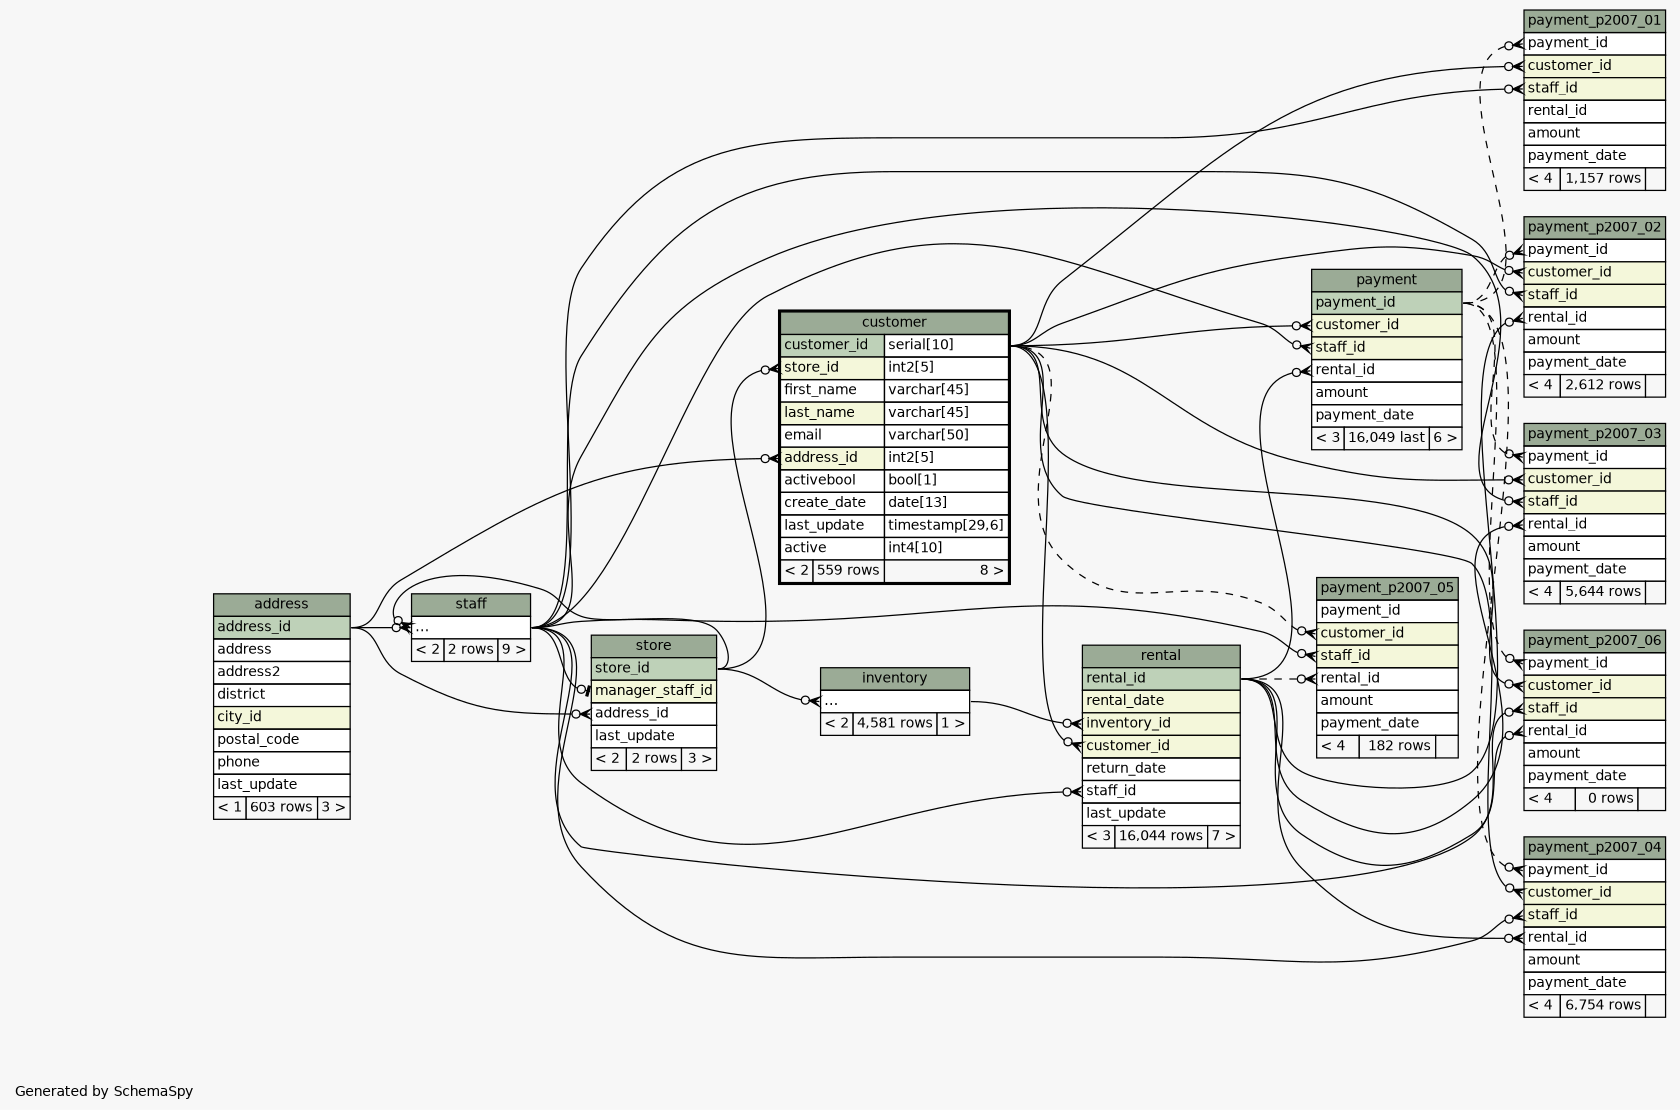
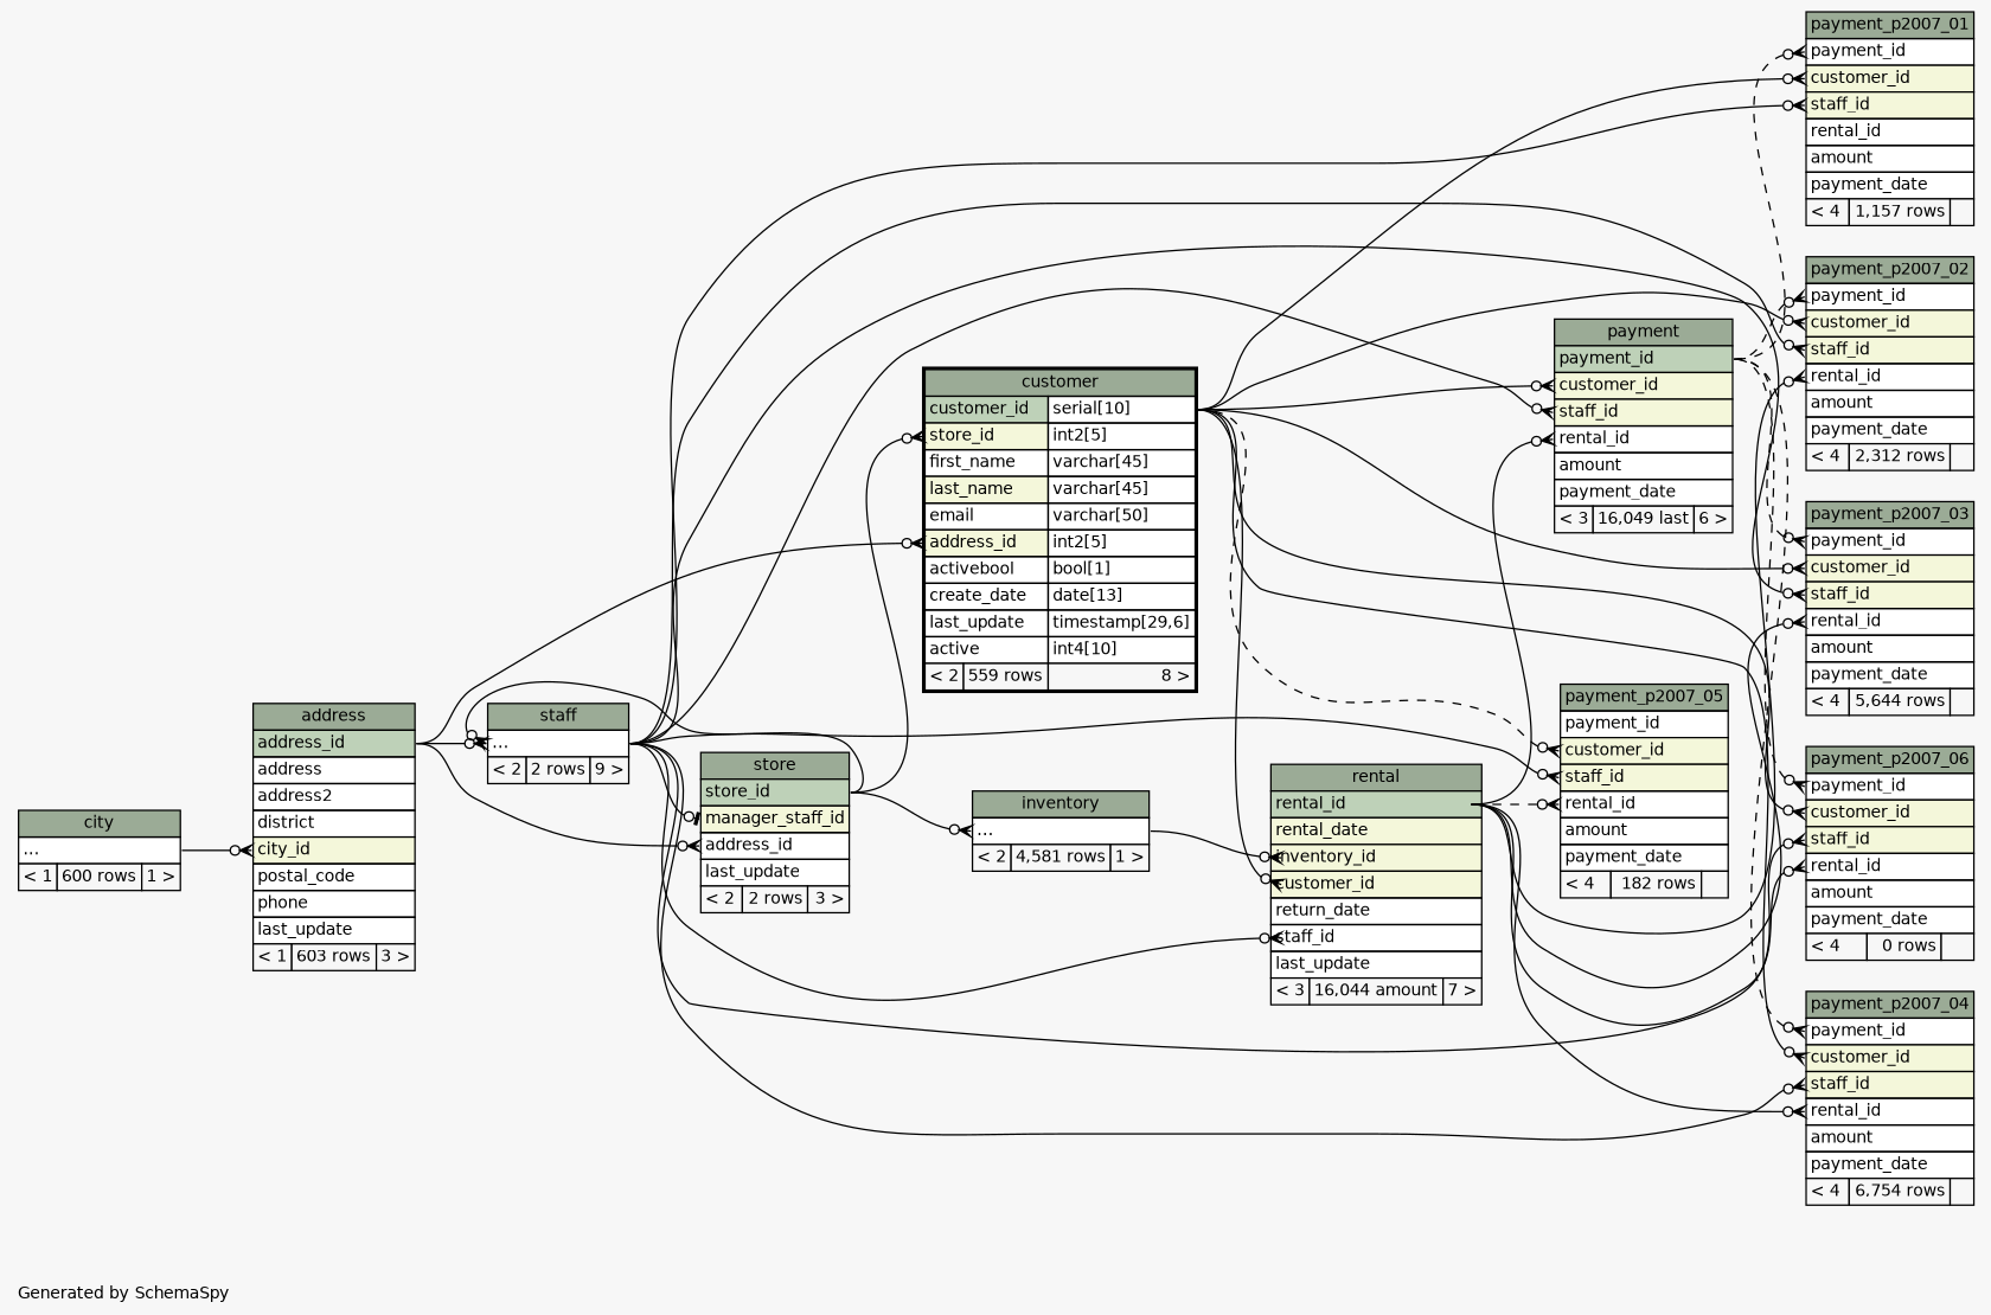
  digraph {
    bgcolor="#f7f7f7"
    fontname=Helvetica
    fontsize=11
    label="\nGenerated by SchemaSpy"
    labeljust=l
    nodesep=0.18
    rankdir=RL
    ranksep=0.46
    node [fontname=Helvetica fontsize=11 shape=plaintext]
    edge [arrowhead=none arrowsize=0.8 arrowtail=crowodot dir=back headport="elipses:e" tailport="customer_id:w"]
    n1 [label=<     <TABLE BORDER="0" CELLBORDER="1" CELLSPACING="0" BGCOLOR="#ffffff">       <TR><TD COLSPAN="3" BGCOLOR="#9bab96" ALIGN="CENTER">address</TD></TR>       <TR><TD PORT="address_id" COLSPAN="3" BGCOLOR="#bed1b8" ALIGN="LEFT">address_id</TD></TR>       <TR><TD PORT="address" COLSPAN="3" ALIGN="LEFT">address</TD></TR>       <TR><TD PORT="address2" COLSPAN="3" ALIGN="LEFT">address2</TD></TR>       <TR><TD PORT="district" COLSPAN="3" ALIGN="LEFT">district</TD></TR>       <TR><TD PORT="city_id" COLSPAN="3" BGCOLOR="#f4f7da" ALIGN="LEFT">city_id</TD></TR>       <TR><TD PORT="postal_code" COLSPAN="3" ALIGN="LEFT">postal_code</TD></TR>       <TR><TD PORT="phone" COLSPAN="3" ALIGN="LEFT">phone</TD></TR>       <TR><TD PORT="last_update" COLSPAN="3" ALIGN="LEFT">last_update</TD></TR>       <TR><TD ALIGN="LEFT" BGCOLOR="#f7f7f7">&lt; 1</TD><TD ALIGN="RIGHT" BGCOLOR="#f7f7f7">603 rows</TD><TD ALIGN="RIGHT" BGCOLOR="#f7f7f7">3 &gt;</TD></TR>     </TABLE>>]
+   n2 [label=<     <TABLE BORDER="0" CELLBORDER="1" CELLSPACING="0" BGCOLOR="#ffffff">       <TR><TD COLSPAN="3" BGCOLOR="#9bab96" ALIGN="CENTER">city</TD></TR>       <TR><TD PORT="elipses" COLSPAN="3" ALIGN="LEFT">...</TD></TR>       <TR><TD ALIGN="LEFT" BGCOLOR="#f7f7f7">&lt; 1</TD><TD ALIGN="RIGHT" BGCOLOR="#f7f7f7">600 rows</TD><TD ALIGN="RIGHT" BGCOLOR="#f7f7f7">1 &gt;</TD></TR>     </TABLE>>]
    n3 [label=<     <TABLE BORDER="2" CELLBORDER="1" CELLSPACING="0" BGCOLOR="#ffffff">       <TR><TD COLSPAN="3" BGCOLOR="#9bab96" ALIGN="CENTER">customer</TD></TR>       <TR><TD PORT="customer_id" COLSPAN="2" BGCOLOR="#bed1b8" ALIGN="LEFT">customer_id</TD><TD PORT="customer_id.type" ALIGN="LEFT">serial[10]</TD></TR>       <TR><TD PORT="store_id" COLSPAN="2" BGCOLOR="#f4f7da" ALIGN="LEFT">store_id</TD><TD PORT="store_id.type" ALIGN="LEFT">int2[5]</TD></TR>       <TR><TD PORT="first_name" COLSPAN="2" ALIGN="LEFT">first_name</TD><TD PORT="first_name.type" ALIGN="LEFT">varchar[45]</TD></TR>       <TR><TD PORT="last_name" COLSPAN="2" BGCOLOR="#f4f7da" ALIGN="LEFT">last_name</TD><TD PORT="last_name.type" ALIGN="LEFT">varchar[45]</TD></TR>       <TR><TD PORT="email" COLSPAN="2" ALIGN="LEFT">email</TD><TD PORT="email.type" ALIGN="LEFT">varchar[50]</TD></TR>       <TR><TD PORT="address_id" COLSPAN="2" BGCOLOR="#f4f7da" ALIGN="LEFT">address_id</TD><TD PORT="address_id.type" ALIGN="LEFT">int2[5]</TD></TR>       <TR><TD PORT="activebool" COLSPAN="2" ALIGN="LEFT">activebool</TD><TD PORT="activebool.type" ALIGN="LEFT">bool[1]</TD></TR>       <TR><TD PORT="create_date" COLSPAN="2" ALIGN="LEFT">create_date</TD><TD PORT="create_date.type" ALIGN="LEFT">date[13]</TD></TR>       <TR><TD PORT="last_update" COLSPAN="2" ALIGN="LEFT">last_update</TD><TD PORT="last_update.type" ALIGN="LEFT">timestamp[29,6]</TD></TR>       <TR><TD PORT="active" COLSPAN="2" ALIGN="LEFT">active</TD><TD PORT="active.type" ALIGN="LEFT">int4[10]</TD></TR>       <TR><TD ALIGN="LEFT" BGCOLOR="#f7f7f7">&lt; 2</TD><TD ALIGN="RIGHT" BGCOLOR="#f7f7f7">559 rows</TD><TD ALIGN="RIGHT" BGCOLOR="#f7f7f7">8 &gt;</TD></TR>     </TABLE>>]
    n4 [label=<     <TABLE BORDER="0" CELLBORDER="1" CELLSPACING="0" BGCOLOR="#ffffff">       <TR><TD COLSPAN="3" BGCOLOR="#9bab96" ALIGN="CENTER">store</TD></TR>       <TR><TD PORT="store_id" COLSPAN="3" BGCOLOR="#bed1b8" ALIGN="LEFT">store_id</TD></TR>       <TR><TD PORT="manager_staff_id" COLSPAN="3" BGCOLOR="#f4f7da" ALIGN="LEFT">manager_staff_id</TD></TR>       <TR><TD PORT="address_id" COLSPAN="3" ALIGN="LEFT">address_id</TD></TR>       <TR><TD PORT="last_update" COLSPAN="3" ALIGN="LEFT">last_update</TD></TR>       <TR><TD ALIGN="LEFT" BGCOLOR="#f7f7f7">&lt; 2</TD><TD ALIGN="RIGHT" BGCOLOR="#f7f7f7">2 rows</TD><TD ALIGN="RIGHT" BGCOLOR="#f7f7f7">3 &gt;</TD></TR>     </TABLE>>]
    n5 [label=<     <TABLE BORDER="0" CELLBORDER="1" CELLSPACING="0" BGCOLOR="#ffffff">       <TR><TD COLSPAN="3" BGCOLOR="#9bab96" ALIGN="CENTER">staff</TD></TR>       <TR><TD PORT="elipses" COLSPAN="3" ALIGN="LEFT">...</TD></TR>       <TR><TD ALIGN="LEFT" BGCOLOR="#f7f7f7">&lt; 2</TD><TD ALIGN="RIGHT" BGCOLOR="#f7f7f7">2 rows</TD><TD ALIGN="RIGHT" BGCOLOR="#f7f7f7">9 &gt;</TD></TR>     </TABLE>>]
    n6 [label=<     <TABLE BORDER="0" CELLBORDER="1" CELLSPACING="0" BGCOLOR="#ffffff">       <TR><TD COLSPAN="3" BGCOLOR="#9bab96" ALIGN="CENTER">inventory</TD></TR>       <TR><TD PORT="elipses" COLSPAN="3" ALIGN="LEFT">...</TD></TR>       <TR><TD ALIGN="LEFT" BGCOLOR="#f7f7f7">&lt; 2</TD><TD ALIGN="RIGHT" BGCOLOR="#f7f7f7">4,581 rows</TD><TD ALIGN="RIGHT" BGCOLOR="#f7f7f7">1 &gt;</TD></TR>     </TABLE>>]
    n7 [label=<     <TABLE BORDER="0" CELLBORDER="1" CELLSPACING="0" BGCOLOR="#ffffff">       <TR><TD COLSPAN="3" BGCOLOR="#9bab96" ALIGN="CENTER">payment</TD></TR>       <TR><TD PORT="payment_id" COLSPAN="3" BGCOLOR="#bed1b8" ALIGN="LEFT">payment_id</TD></TR>       <TR><TD PORT="customer_id" COLSPAN="3" BGCOLOR="#f4f7da" ALIGN="LEFT">customer_id</TD></TR>       <TR><TD PORT="staff_id" COLSPAN="3" BGCOLOR="#f4f7da" ALIGN="LEFT">staff_id</TD></TR>       <TR><TD PORT="rental_id" COLSPAN="3" ALIGN="LEFT">rental_id</TD></TR>       <TR><TD PORT="amount" COLSPAN="3" ALIGN="LEFT">amount</TD></TR>       <TR><TD PORT="payment_date" COLSPAN="3" ALIGN="LEFT">payment_date</TD></TR>       <TR><TD ALIGN="LEFT" BGCOLOR="#f7f7f7">&lt; 3</TD><TD ALIGN="RIGHT" BGCOLOR="#f7f7f7">16,049 last</TD><TD ALIGN="RIGHT" BGCOLOR="#f7f7f7">6 &gt;</TD></TR>     </TABLE>>]
-   n8 [label=<     <TABLE BORDER="0" CELLBORDER="1" CELLSPACING="0" BGCOLOR="#ffffff">       <TR><TD COLSPAN="3" BGCOLOR="#9bab96" ALIGN="CENTER">rental</TD></TR>       <TR><TD PORT="rental_id" COLSPAN="3" BGCOLOR="#bed1b8" ALIGN="LEFT">rental_id</TD></TR>       <TR><TD PORT="rental_date" COLSPAN="3" BGCOLOR="#f4f7da" ALIGN="LEFT">rental_date</TD></TR>       <TR><TD PORT="inventory_id" COLSPAN="3" BGCOLOR="#f4f7da" ALIGN="LEFT">inventory_id</TD></TR>       <TR><TD PORT="customer_id" COLSPAN="3" BGCOLOR="#f4f7da" ALIGN="LEFT">customer_id</TD></TR>       <TR><TD PORT="return_date" COLSPAN="3" ALIGN="LEFT">return_date</TD></TR>       <TR><TD PORT="staff_id" COLSPAN="3" ALIGN="LEFT">staff_id</TD></TR>       <TR><TD PORT="last_update" COLSPAN="3" ALIGN="LEFT">last_update</TD></TR>       <TR><TD ALIGN="LEFT" BGCOLOR="#f7f7f7">&lt; 3</TD><TD ALIGN="RIGHT" BGCOLOR="#f7f7f7">16,044 rows</TD><TD ALIGN="RIGHT" BGCOLOR="#f7f7f7">7 &gt;</TD></TR>     </TABLE>>]
+   n8 [label=<     <TABLE BORDER="0" CELLBORDER="1" CELLSPACING="0" BGCOLOR="#ffffff">       <TR><TD COLSPAN="3" BGCOLOR="#9bab96" ALIGN="CENTER">rental</TD></TR>       <TR><TD PORT="rental_id" COLSPAN="3" BGCOLOR="#bed1b8" ALIGN="LEFT">rental_id</TD></TR>       <TR><TD PORT="rental_date" COLSPAN="3" BGCOLOR="#f4f7da" ALIGN="LEFT">rental_date</TD></TR>       <TR><TD PORT="inventory_id" COLSPAN="3" BGCOLOR="#f4f7da" ALIGN="LEFT">inventory_id</TD></TR>       <TR><TD PORT="customer_id" COLSPAN="3" BGCOLOR="#f4f7da" ALIGN="LEFT">customer_id</TD></TR>       <TR><TD PORT="return_date" COLSPAN="3" ALIGN="LEFT">return_date</TD></TR>       <TR><TD PORT="staff_id" COLSPAN="3" ALIGN="LEFT">staff_id</TD></TR>       <TR><TD PORT="last_update" COLSPAN="3" ALIGN="LEFT">last_update</TD></TR>       <TR><TD ALIGN="LEFT" BGCOLOR="#f7f7f7">&lt; 3</TD><TD ALIGN="RIGHT" BGCOLOR="#f7f7f7">16,044 amount</TD><TD ALIGN="RIGHT" BGCOLOR="#f7f7f7">7 &gt;</TD></TR>     </TABLE>>]
    n9 [label=<     <TABLE BORDER="0" CELLBORDER="1" CELLSPACING="0" BGCOLOR="#ffffff">       <TR><TD COLSPAN="3" BGCOLOR="#9bab96" ALIGN="CENTER">payment_p2007_01</TD></TR>       <TR><TD PORT="payment_id" COLSPAN="3" ALIGN="LEFT">payment_id</TD></TR>       <TR><TD PORT="customer_id" COLSPAN="3" BGCOLOR="#f4f7da" ALIGN="LEFT">customer_id</TD></TR>       <TR><TD PORT="staff_id" COLSPAN="3" BGCOLOR="#f4f7da" ALIGN="LEFT">staff_id</TD></TR>       <TR><TD PORT="rental_id" COLSPAN="3" ALIGN="LEFT">rental_id</TD></TR>       <TR><TD PORT="amount" COLSPAN="3" ALIGN="LEFT">amount</TD></TR>       <TR><TD PORT="payment_date" COLSPAN="3" ALIGN="LEFT">payment_date</TD></TR>       <TR><TD ALIGN="LEFT" BGCOLOR="#f7f7f7">&lt; 4</TD><TD ALIGN="RIGHT" BGCOLOR="#f7f7f7">1,157 rows</TD><TD ALIGN="RIGHT" BGCOLOR="#f7f7f7">  </TD></TR>     </TABLE>>]
-   n10 [label=<     <TABLE BORDER="0" CELLBORDER="1" CELLSPACING="0" BGCOLOR="#ffffff">       <TR><TD COLSPAN="3" BGCOLOR="#9bab96" ALIGN="CENTER">payment_p2007_02</TD></TR>       <TR><TD PORT="payment_id" COLSPAN="3" ALIGN="LEFT">payment_id</TD></TR>       <TR><TD PORT="customer_id" COLSPAN="3" BGCOLOR="#f4f7da" ALIGN="LEFT">customer_id</TD></TR>       <TR><TD PORT="staff_id" COLSPAN="3" BGCOLOR="#f4f7da" ALIGN="LEFT">staff_id</TD></TR>       <TR><TD PORT="rental_id" COLSPAN="3" ALIGN="LEFT">rental_id</TD></TR>       <TR><TD PORT="amount" COLSPAN="3" ALIGN="LEFT">amount</TD></TR>       <TR><TD PORT="payment_date" COLSPAN="3" ALIGN="LEFT">payment_date</TD></TR>       <TR><TD ALIGN="LEFT" BGCOLOR="#f7f7f7">&lt; 4</TD><TD ALIGN="RIGHT" BGCOLOR="#f7f7f7">2,612 rows</TD><TD ALIGN="RIGHT" BGCOLOR="#f7f7f7">  </TD></TR>     </TABLE>>]
+   n10 [label=<     <TABLE BORDER="0" CELLBORDER="1" CELLSPACING="0" BGCOLOR="#ffffff">       <TR><TD COLSPAN="3" BGCOLOR="#9bab96" ALIGN="CENTER">payment_p2007_02</TD></TR>       <TR><TD PORT="payment_id" COLSPAN="3" ALIGN="LEFT">payment_id</TD></TR>       <TR><TD PORT="customer_id" COLSPAN="3" BGCOLOR="#f4f7da" ALIGN="LEFT">customer_id</TD></TR>       <TR><TD PORT="staff_id" COLSPAN="3" BGCOLOR="#f4f7da" ALIGN="LEFT">staff_id</TD></TR>       <TR><TD PORT="rental_id" COLSPAN="3" ALIGN="LEFT">rental_id</TD></TR>       <TR><TD PORT="amount" COLSPAN="3" ALIGN="LEFT">amount</TD></TR>       <TR><TD PORT="payment_date" COLSPAN="3" ALIGN="LEFT">payment_date</TD></TR>       <TR><TD ALIGN="LEFT" BGCOLOR="#f7f7f7">&lt; 4</TD><TD ALIGN="RIGHT" BGCOLOR="#f7f7f7">2,312 rows</TD><TD ALIGN="RIGHT" BGCOLOR="#f7f7f7">  </TD></TR>     </TABLE>>]
    n11 [label=<     <TABLE BORDER="0" CELLBORDER="1" CELLSPACING="0" BGCOLOR="#ffffff">       <TR><TD COLSPAN="3" BGCOLOR="#9bab96" ALIGN="CENTER">payment_p2007_03</TD></TR>       <TR><TD PORT="payment_id" COLSPAN="3" ALIGN="LEFT">payment_id</TD></TR>       <TR><TD PORT="customer_id" COLSPAN="3" BGCOLOR="#f4f7da" ALIGN="LEFT">customer_id</TD></TR>       <TR><TD PORT="staff_id" COLSPAN="3" BGCOLOR="#f4f7da" ALIGN="LEFT">staff_id</TD></TR>       <TR><TD PORT="rental_id" COLSPAN="3" ALIGN="LEFT">rental_id</TD></TR>       <TR><TD PORT="amount" COLSPAN="3" ALIGN="LEFT">amount</TD></TR>       <TR><TD PORT="payment_date" COLSPAN="3" ALIGN="LEFT">payment_date</TD></TR>       <TR><TD ALIGN="LEFT" BGCOLOR="#f7f7f7">&lt; 4</TD><TD ALIGN="RIGHT" BGCOLOR="#f7f7f7">5,644 rows</TD><TD ALIGN="RIGHT" BGCOLOR="#f7f7f7">  </TD></TR>     </TABLE>>]
    n12 [label=<     <TABLE BORDER="0" CELLBORDER="1" CELLSPACING="0" BGCOLOR="#ffffff">       <TR><TD COLSPAN="3" BGCOLOR="#9bab96" ALIGN="CENTER">payment_p2007_04</TD></TR>       <TR><TD PORT="payment_id" COLSPAN="3" ALIGN="LEFT">payment_id</TD></TR>       <TR><TD PORT="customer_id" COLSPAN="3" BGCOLOR="#f4f7da" ALIGN="LEFT">customer_id</TD></TR>       <TR><TD PORT="staff_id" COLSPAN="3" BGCOLOR="#f4f7da" ALIGN="LEFT">staff_id</TD></TR>       <TR><TD PORT="rental_id" COLSPAN="3" ALIGN="LEFT">rental_id</TD></TR>       <TR><TD PORT="amount" COLSPAN="3" ALIGN="LEFT">amount</TD></TR>       <TR><TD PORT="payment_date" COLSPAN="3" ALIGN="LEFT">payment_date</TD></TR>       <TR><TD ALIGN="LEFT" BGCOLOR="#f7f7f7">&lt; 4</TD><TD ALIGN="RIGHT" BGCOLOR="#f7f7f7">6,754 rows</TD><TD ALIGN="RIGHT" BGCOLOR="#f7f7f7">  </TD></TR>     </TABLE>>]
    n13 [label=<     <TABLE BORDER="0" CELLBORDER="1" CELLSPACING="0" BGCOLOR="#ffffff">       <TR><TD COLSPAN="3" BGCOLOR="#9bab96" ALIGN="CENTER">payment_p2007_05</TD></TR>       <TR><TD PORT="payment_id" COLSPAN="3" ALIGN="LEFT">payment_id</TD></TR>       <TR><TD PORT="customer_id" COLSPAN="3" BGCOLOR="#f4f7da" ALIGN="LEFT">customer_id</TD></TR>       <TR><TD PORT="staff_id" COLSPAN="3" BGCOLOR="#f4f7da" ALIGN="LEFT">staff_id</TD></TR>       <TR><TD PORT="rental_id" COLSPAN="3" ALIGN="LEFT">rental_id</TD></TR>       <TR><TD PORT="amount" COLSPAN="3" ALIGN="LEFT">amount</TD></TR>       <TR><TD PORT="payment_date" COLSPAN="3" ALIGN="LEFT">payment_date</TD></TR>       <TR><TD ALIGN="LEFT" BGCOLOR="#f7f7f7">&lt; 4</TD><TD ALIGN="RIGHT" BGCOLOR="#f7f7f7">182 rows</TD><TD ALIGN="RIGHT" BGCOLOR="#f7f7f7">  </TD></TR>     </TABLE>>]
    n14 [label=<     <TABLE BORDER="0" CELLBORDER="1" CELLSPACING="0" BGCOLOR="#ffffff">       <TR><TD COLSPAN="3" BGCOLOR="#9bab96" ALIGN="CENTER">payment_p2007_06</TD></TR>       <TR><TD PORT="payment_id" COLSPAN="3" ALIGN="LEFT">payment_id</TD></TR>       <TR><TD PORT="customer_id" COLSPAN="3" BGCOLOR="#f4f7da" ALIGN="LEFT">customer_id</TD></TR>       <TR><TD PORT="staff_id" COLSPAN="3" BGCOLOR="#f4f7da" ALIGN="LEFT">staff_id</TD></TR>       <TR><TD PORT="rental_id" COLSPAN="3" ALIGN="LEFT">rental_id</TD></TR>       <TR><TD PORT="amount" COLSPAN="3" ALIGN="LEFT">amount</TD></TR>       <TR><TD PORT="payment_date" COLSPAN="3" ALIGN="LEFT">payment_date</TD></TR>       <TR><TD ALIGN="LEFT" BGCOLOR="#f7f7f7">&lt; 4</TD><TD ALIGN="RIGHT" BGCOLOR="#f7f7f7">0 rows</TD><TD ALIGN="RIGHT" BGCOLOR="#f7f7f7">  </TD></TR>     </TABLE>>]
+   n1 -> n2 [tailport="city_id:w"]
    n3 -> n1 [headport="address_id:e" tailport="address_id:w"]
    n3 -> n4 [headport="store_id:e" tailport="store_id:w"]
    n4 -> n1 [headport="address_id:e" tailport="address_id:w"]
    n4 -> n5 [arrowtail=teeodot tailport="manager_staff_id:w"]
    n5 -> n1 [headport="address_id:e" tailport="elipses:w"]
    n5 -> n4 [headport="store_id:e" tailport="elipses:w"]
    n6 -> n4 [headport="store_id:e" tailport="elipses:w"]
    n7 -> n3 [headport="customer_id.type:e"]
    n7 -> n5 [tailport="staff_id:w"]
    n7 -> n8 [headport="rental_id:e" tailport="rental_id:w"]
    n8 -> n3 [headport="customer_id.type:e"]
    n8 -> n5 [tailport="staff_id:w"]
    n8 -> n6 [tailport="inventory_id:w"]
    n9 -> n3 [headport="customer_id.type:e"]
    n9 -> n5 [tailport="staff_id:w"]
    n9 -> n7 [headport="payment_id:e" style=dashed tailport="payment_id:w"]
    n10 -> n3 [headport="customer_id.type:e"]
    n10 -> n5 [tailport="staff_id:w"]
    n10 -> n7 [headport="payment_id:e" style=dashed tailport="payment_id:w"]
    n10 -> n8 [headport="rental_id:e" tailport="rental_id:w"]
    n11 -> n3 [headport="customer_id.type:e"]
    n11 -> n5 [tailport="staff_id:w"]
    n11 -> n7 [headport="payment_id:e" style=dashed tailport="payment_id:w"]
    n11 -> n8 [headport="rental_id:e" tailport="rental_id:w"]
    n12 -> n3 [headport="customer_id.type:e"]
    n12 -> n5 [tailport="staff_id:w"]
    n12 -> n7 [headport="payment_id:e" style=dashed tailport="payment_id:w"]
    n12 -> n8 [headport="rental_id:e" tailport="rental_id:w"]
    n13 -> n3 [headport="customer_id.type:e" style=dashed]
    n13 -> n5 [tailport="staff_id:w"]
    n13 -> n8 [headport="rental_id:e" style=dashed tailport="rental_id:w"]
    n14 -> n3 [headport="customer_id.type:e"]
    n14 -> n5 [tailport="staff_id:w"]
    n14 -> n7 [headport="payment_id:e" style=dashed tailport="payment_id:w"]
    n14 -> n8 [headport="rental_id:e" tailport="rental_id:w"]
  }
